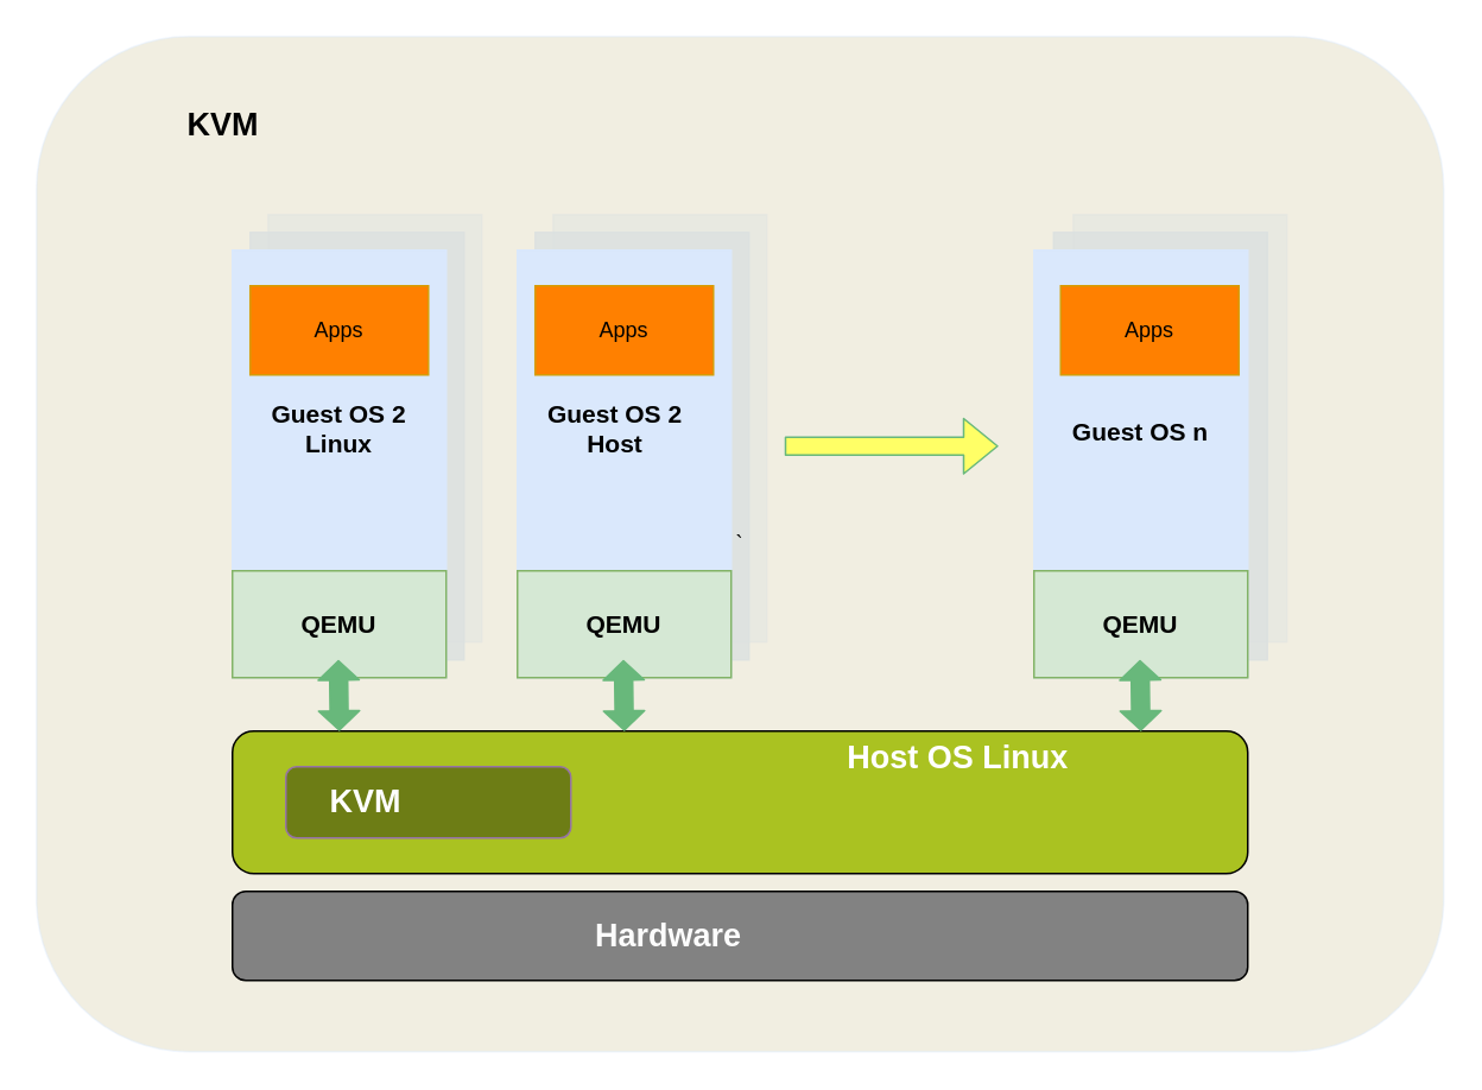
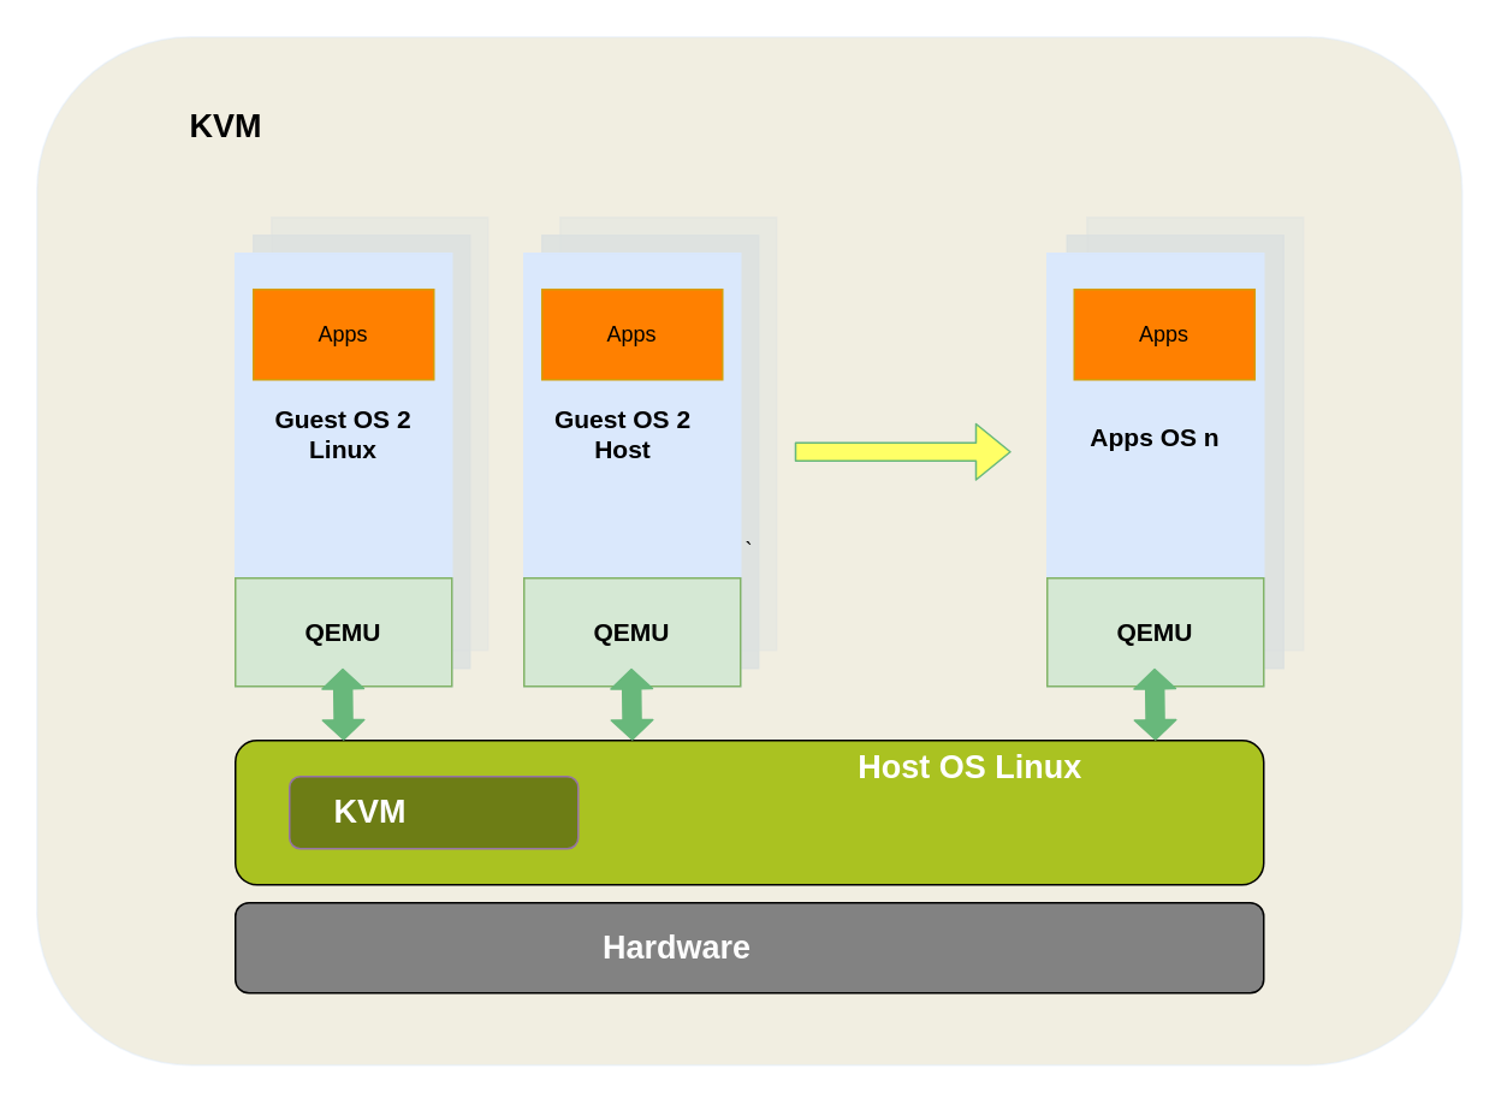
  <mxCell id="0" />
  <mxCell id="1" parent="0" />
  <mxCell id="2" value="" style="rounded=0;whiteSpace=wrap;html=1;strokeColor=#DAE8FC;fillColor=#dae8fc;opacity=40;" vertex="1" parent="1"><mxGeometry x="602" y="120" width="120" height="240" as="geometry" /></mxCell>
  <mxCell id="3" value="" style="rounded=0;whiteSpace=wrap;html=1;strokeColor=#DAE8FC;fillColor=#dae8fc;opacity=80;" vertex="1" parent="1"><mxGeometry x="591" y="130" width="120" height="240" as="geometry" /></mxCell>
  <mxCell id="4" value="" style="rounded=0;whiteSpace=wrap;html=1;strokeColor=#DAE8FC;fillColor=#dae8fc;opacity=80;" vertex="1" parent="1"><mxGeometry x="300" y="130" width="120" height="240" as="geometry" /></mxCell>
  <mxCell id="5" value="" style="rounded=0;whiteSpace=wrap;html=1;strokeColor=#DAE8FC;fillColor=#dae8fc;opacity=40;" vertex="1" parent="1"><mxGeometry x="310" y="120" width="120" height="240" as="geometry" /></mxCell>
  <mxCell id="6" value="" style="rounded=0;whiteSpace=wrap;html=1;strokeColor=#DAE8FC;fillColor=#dae8fc;opacity=40;" vertex="1" parent="1"><mxGeometry x="150" y="120" width="120" height="240" as="geometry" /></mxCell>
  <mxCell id="7" value="" style="rounded=0;whiteSpace=wrap;html=1;strokeColor=#DAE8FC;fillColor=#dae8fc;opacity=80;" vertex="1" parent="1"><mxGeometry x="140" y="130" width="120" height="240" as="geometry" /></mxCell>
  <mxCell id="8" value="`" style="rounded=1;whiteSpace=wrap;html=1;strokeColor=#DAE8FC;fillColor=#DCD5B4;opacity=40;" vertex="1" parent="1"><mxGeometry x="20" y="20" width="790" height="570" as="geometry" /></mxCell>
  <mxCell id="9" value="" style="rounded=1;whiteSpace=wrap;html=1;shadow=0;glass=0;strokeColor=#000000;fillColor=#828282;" vertex="1" parent="1"><mxGeometry x="130" y="500" width="570" height="50" as="geometry" /></mxCell>
  <mxCell id="10" value="&lt;b style=&quot;color: rgb(252 , 252 , 252) ; font-size: 18px&quot;&gt;Hardware&lt;/b&gt;" style="text;html=1;strokeColor=none;fillColor=none;align=center;verticalAlign=middle;whiteSpace=wrap;rounded=0;" vertex="1" parent="1"><mxGeometry x="355" y="515" width="40" height="20" as="geometry" /></mxCell>
  <mxCell id="11" value="" style="rounded=1;whiteSpace=wrap;html=1;fillColor=#AAC221;" vertex="1" parent="1"><mxGeometry x="130" y="410" width="570" height="80" as="geometry" /></mxCell>
  <mxCell id="12" value="&lt;font style=&quot;font-size: 18px&quot; color=&quot;#ffffff&quot;&gt;&lt;b&gt;Host OS Linux&amp;nbsp;&lt;/b&gt;&lt;/font&gt;" style="text;html=1;strokeColor=none;fillColor=none;align=center;verticalAlign=middle;whiteSpace=wrap;rounded=0;" vertex="1" parent="1"><mxGeometry x="425" y="415" width="230" height="20" as="geometry" /></mxCell>
  <mxCell id="13" value="" style="rounded=0;whiteSpace=wrap;html=1;strokeColor=#DAE8FC;fillColor=#dae8fc;" vertex="1" parent="1"><mxGeometry x="130" y="140" width="120" height="240" as="geometry" /></mxCell>
  <mxCell id="14" value="" style="rounded=0;whiteSpace=wrap;html=1;strokeColor=#DAE8FC;fillColor=#dae8fc;" vertex="1" parent="1"><mxGeometry x="290" y="140" width="120" height="240" as="geometry" /></mxCell>
  <mxCell id="15" value="" style="rounded=0;whiteSpace=wrap;html=1;strokeColor=#DAE8FC;fillColor=#dae8fc;" vertex="1" parent="1"><mxGeometry x="580" y="140" width="120" height="240" as="geometry" /></mxCell>
  <mxCell id="16" value="" style="rounded=0;whiteSpace=wrap;html=1;strokeColor=#82b366;fillColor=#d5e8d4;" vertex="1" parent="1"><mxGeometry x="130" y="320" width="120" height="60" as="geometry" /></mxCell>
  <mxCell id="17" value="" style="rounded=0;whiteSpace=wrap;html=1;strokeColor=#82b366;fillColor=#d5e8d4;" vertex="1" parent="1"><mxGeometry x="290" y="320" width="120" height="60" as="geometry" /></mxCell>
  <mxCell id="18" value="" style="rounded=0;whiteSpace=wrap;html=1;strokeColor=#82b366;fillColor=#d5e8d4;" vertex="1" parent="1"><mxGeometry x="580" y="320" width="120" height="60" as="geometry" /></mxCell>
  <mxCell id="19" value="&lt;b&gt;&lt;font style=&quot;font-size: 14px&quot;&gt;QEMU&lt;/font&gt;&lt;/b&gt;" style="text;html=1;strokeColor=none;fillColor=none;align=center;verticalAlign=middle;whiteSpace=wrap;rounded=0;" vertex="1" parent="1"><mxGeometry x="170" y="340" width="40" height="20" as="geometry" /></mxCell>
  <mxCell id="20" value="&lt;b&gt;&lt;font style=&quot;font-size: 14px&quot;&gt;QEMU&lt;/font&gt;&lt;/b&gt;" style="text;html=1;strokeColor=none;fillColor=none;align=center;verticalAlign=middle;whiteSpace=wrap;rounded=0;" vertex="1" parent="1"><mxGeometry x="330" y="340" width="40" height="20" as="geometry" /></mxCell>
  <mxCell id="21" value="&lt;b&gt;&lt;font style=&quot;font-size: 14px&quot;&gt;QEMU&lt;/font&gt;&lt;/b&gt;" style="text;html=1;strokeColor=none;fillColor=none;align=center;verticalAlign=middle;whiteSpace=wrap;rounded=0;" vertex="1" parent="1"><mxGeometry x="620" y="340" width="40" height="20" as="geometry" /></mxCell>
  <mxCell id="22" value="" style="rounded=1;whiteSpace=wrap;html=1;strokeColor=#9673a6;fillColor=#6D7D15;" vertex="1" parent="1"><mxGeometry x="160" y="430" width="160" height="40" as="geometry" /></mxCell>
  <mxCell id="23" value="&lt;b&gt;&lt;font style=&quot;font-size: 18px&quot; color=&quot;#ffffff&quot;&gt;KVM&lt;/font&gt;&lt;/b&gt;" style="text;html=1;strokeColor=none;fillColor=none;align=center;verticalAlign=middle;whiteSpace=wrap;rounded=0;" vertex="1" parent="1"><mxGeometry x="150" y="440" width="110" height="20" as="geometry" /></mxCell>
  <mxCell id="24" value="" style="shape=flexArrow;endArrow=classic;startArrow=classic;html=1;strokeColor=#68B87B;fillColor=#68B87B;startWidth=12;startSize=3.29;endWidth=12;endSize=3.29;" edge="1" parent="1"><mxGeometry width="50" height="50" relative="1" as="geometry"><mxPoint x="190" y="410" as="sourcePoint" /><mxPoint x="189.5" y="370" as="targetPoint" /></mxGeometry></mxCell>
  <mxCell id="25" value="" style="shape=flexArrow;endArrow=classic;startArrow=classic;html=1;strokeColor=#68B87B;fillColor=#68B87B;startWidth=12;startSize=3.29;endWidth=12;endSize=3.29;" edge="1" parent="1"><mxGeometry width="50" height="50" relative="1" as="geometry"><mxPoint x="640" y="410" as="sourcePoint" /><mxPoint x="639.5" y="370" as="targetPoint" /></mxGeometry></mxCell>
  <mxCell id="26" value="" style="shape=flexArrow;endArrow=classic;startArrow=classic;html=1;strokeColor=#68B87B;fillColor=#68B87B;startWidth=12;startSize=3.29;endWidth=12;endSize=3.29;" edge="1" parent="1"><mxGeometry width="50" height="50" relative="1" as="geometry"><mxPoint x="350" y="410" as="sourcePoint" /><mxPoint x="349.5" y="370" as="targetPoint" /></mxGeometry></mxCell>
  <mxCell id="27" value="&lt;font style=&quot;font-size: 14px&quot;&gt;&lt;b&gt;Guest OS 2&lt;br&gt;Host&lt;br&gt;&lt;/b&gt;&lt;/font&gt;" style="text;html=1;strokeColor=none;fillColor=none;align=center;verticalAlign=middle;whiteSpace=wrap;rounded=0;" vertex="1" parent="1"><mxGeometry x="300" y="220" width="90" height="40" as="geometry" /></mxCell>
  <mxCell id="28" value="&lt;font style=&quot;font-size: 14px&quot;&gt;&lt;b&gt;Guest OS 2&lt;br&gt;Linux&lt;br&gt;&lt;/b&gt;&lt;/font&gt;" style="text;html=1;strokeColor=none;fillColor=none;align=center;verticalAlign=middle;whiteSpace=wrap;rounded=0;" vertex="1" parent="1"><mxGeometry x="145" y="220" width="90" height="40" as="geometry" /></mxCell>
- <mxCell id="29" value="&lt;font style=&quot;font-size: 14px&quot;&gt;&lt;b&gt;Guest OS n&lt;br&gt;&amp;nbsp;&lt;br&gt;&lt;/b&gt;&lt;/font&gt;" style="text;html=1;strokeColor=none;fillColor=none;align=center;verticalAlign=middle;whiteSpace=wrap;rounded=0;" vertex="1" parent="1"><mxGeometry x="595" y="230" width="90" height="40" as="geometry" /></mxCell>
+ <mxCell id="29" value="&lt;font style=&quot;font-size: 14px&quot;&gt;&lt;b&gt;Apps OS n&lt;br&gt;&amp;nbsp;&lt;br&gt;&lt;/b&gt;&lt;/font&gt;" style="text;html=1;strokeColor=none;fillColor=none;align=center;verticalAlign=middle;whiteSpace=wrap;rounded=0;" vertex="1" parent="1"><mxGeometry x="595" y="230" width="90" height="40" as="geometry" /></mxCell>
  <mxCell id="30" value="" style="shape=flexArrow;endArrow=classic;html=1;strokeColor=#68B87B;fillColor=#FFFF66;" edge="1" parent="1"><mxGeometry width="50" height="50" relative="1" as="geometry"><mxPoint x="440" y="250" as="sourcePoint" /><mxPoint x="560" y="250" as="targetPoint" /></mxGeometry></mxCell>
  <mxCell id="31" value="Apps" style="rounded=0;whiteSpace=wrap;html=1;strokeColor=#d79b00;fillColor=#FF8000;" vertex="1" parent="1"><mxGeometry x="140" y="160" width="100" height="50" as="geometry" /></mxCell>
  <mxCell id="32" value="Apps" style="rounded=0;whiteSpace=wrap;html=1;strokeColor=#d79b00;fillColor=#FF8000;" vertex="1" parent="1"><mxGeometry x="300" y="160" width="100" height="50" as="geometry" /></mxCell>
  <mxCell id="33" value="Apps" style="rounded=0;whiteSpace=wrap;html=1;strokeColor=#d79b00;fillColor=#FF8000;" vertex="1" parent="1"><mxGeometry x="595" y="160" width="100" height="50" as="geometry" /></mxCell>
  <mxCell id="34" value="&lt;font style=&quot;font-size: 18px&quot;&gt;&lt;b&gt;KVM&lt;/b&gt;&lt;/font&gt;" style="text;html=1;strokeColor=none;fillColor=none;align=center;verticalAlign=middle;whiteSpace=wrap;rounded=0;opacity=40;" vertex="1" parent="1"><mxGeometry x="105" y="60" width="40" height="20" as="geometry" /></mxCell>
